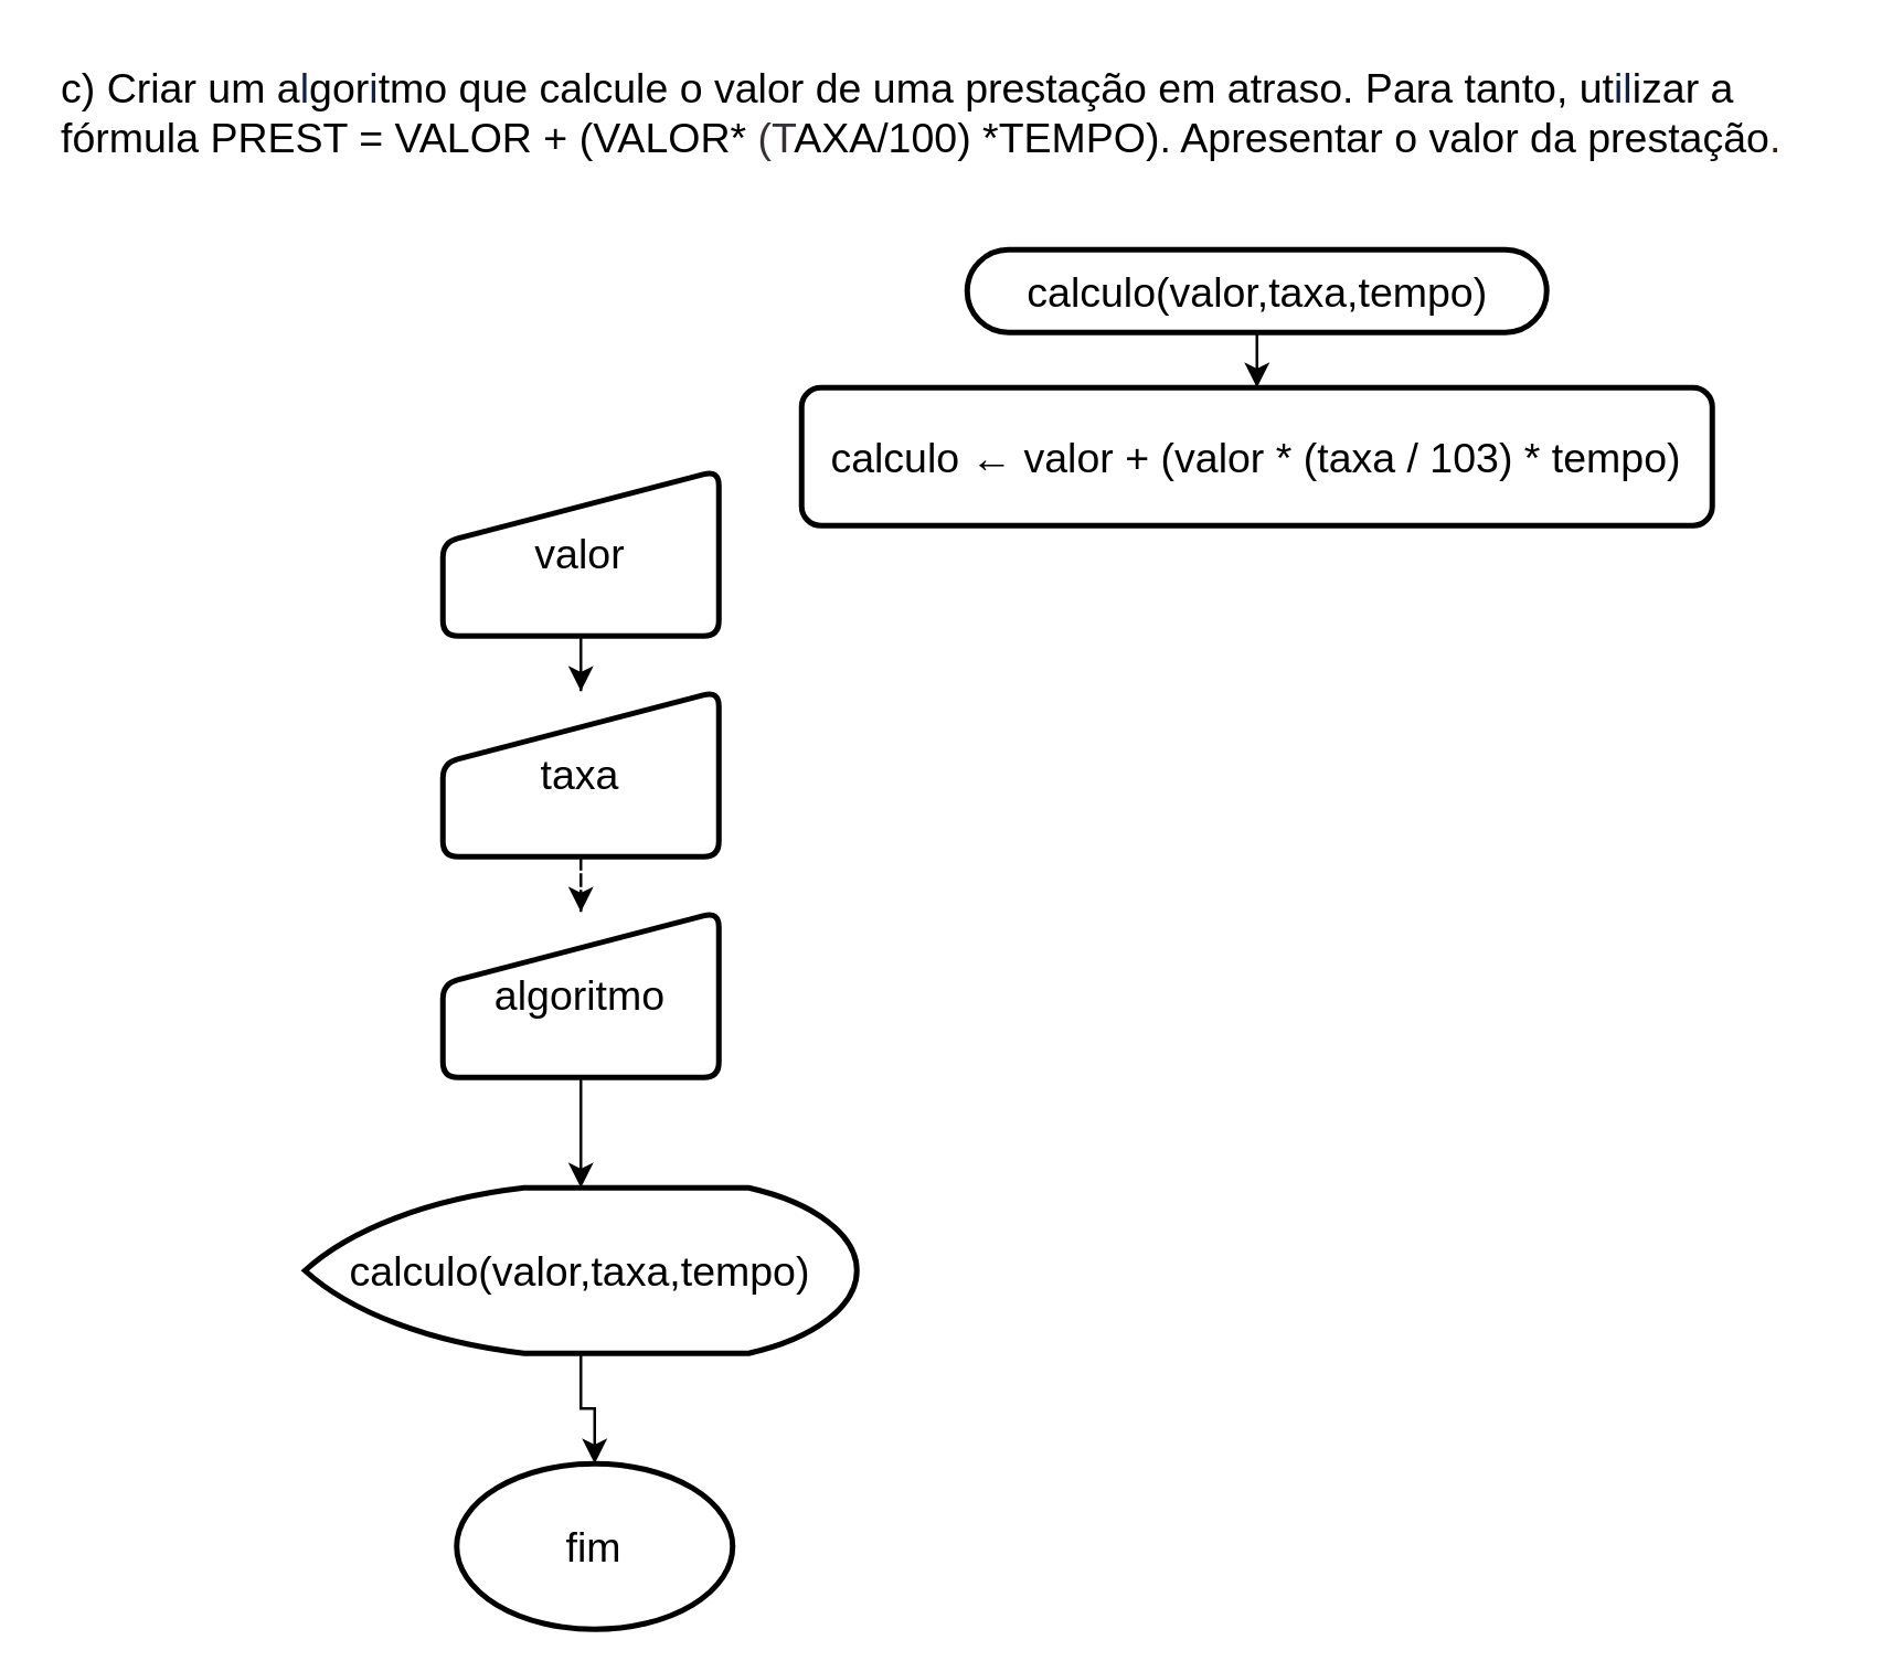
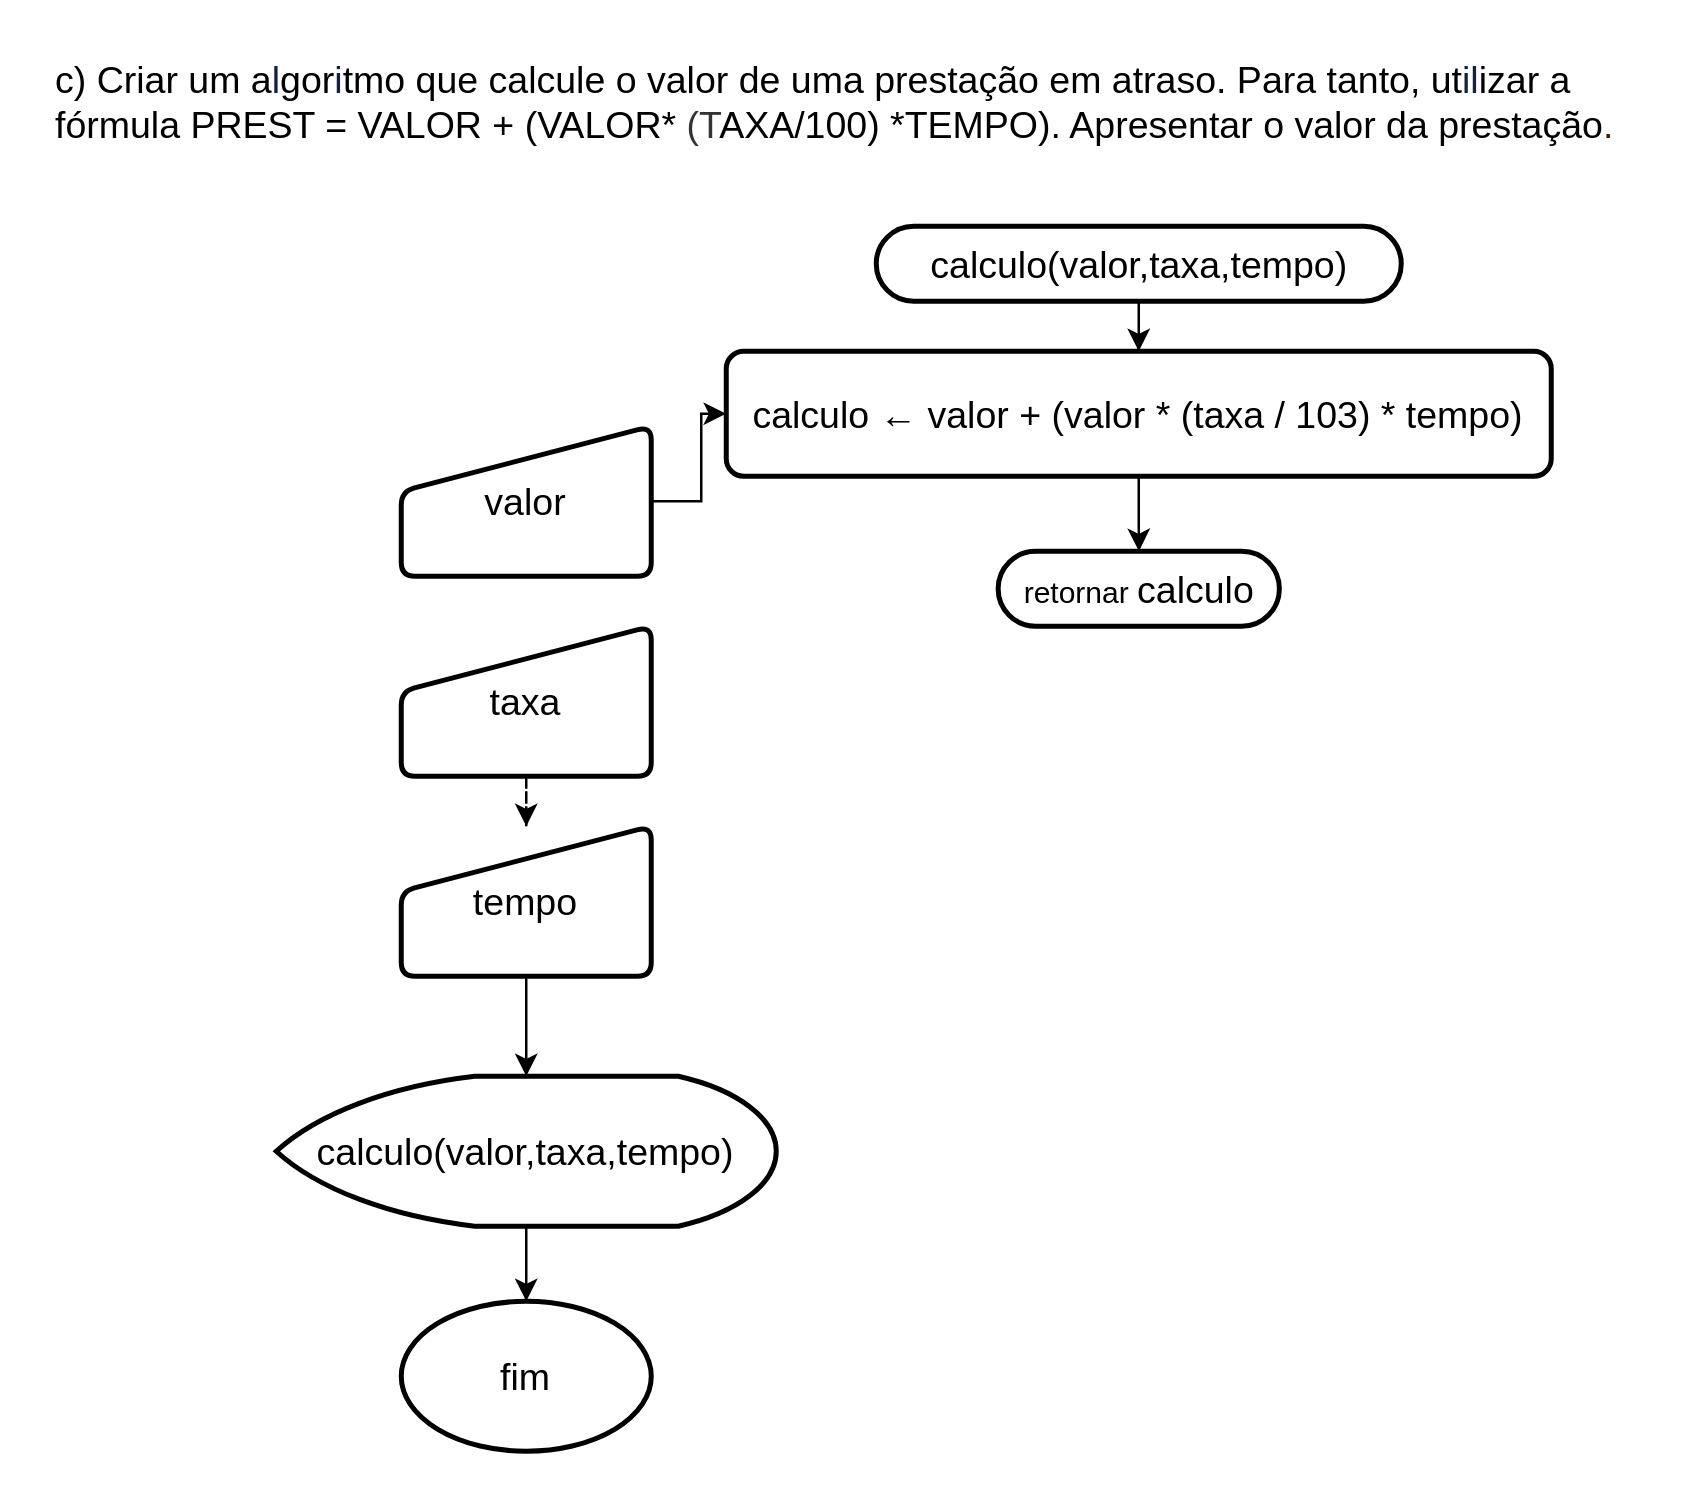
  <mxCell id="0" />
  <mxCell id="1" parent="0" />
  <mxCell id="2" value="&lt;div style=&quot;&quot;&gt;&lt;span style=&quot;background-color: initial;&quot; class=&quot;fontstyle0&quot;&gt;c) Criar um a&lt;/span&gt;&lt;span style=&quot;background-color: initial; color: rgb(16, 32, 70);&quot; class=&quot;fontstyle0&quot;&gt;l&lt;/span&gt;&lt;span style=&quot;background-color: initial;&quot; class=&quot;fontstyle0&quot;&gt;gor&lt;/span&gt;&lt;span style=&quot;background-color: initial; color: rgb(16, 32, 70);&quot; class=&quot;fontstyle0&quot;&gt;i&lt;/span&gt;&lt;span style=&quot;background-color: initial;&quot; class=&quot;fontstyle0&quot;&gt;tmo que calcule o valor de uma prestação em atraso. Para tanto, ut&lt;/span&gt;&lt;span style=&quot;background-color: initial; color: rgb(16, 32, 70);&quot; class=&quot;fontstyle0&quot;&gt;il&lt;/span&gt;&lt;span style=&quot;background-color: initial;&quot; class=&quot;fontstyle0&quot;&gt;izar a&lt;/span&gt;&lt;/div&gt;&lt;span class=&quot;fontstyle0&quot; style=&quot;font-size: 15px;&quot;&gt;fórmula PREST = VALOR +&amp;nbsp;&lt;/span&gt;&lt;span class=&quot;fontstyle0&quot; style=&quot;font-size: 15px;&quot;&gt;(VALOR*&amp;nbsp;&lt;/span&gt;&lt;span style=&quot;color: rgb(53, 49, 53); font-size: 15px;&quot; class=&quot;fontstyle0&quot;&gt;(T&lt;/span&gt;&lt;span class=&quot;fontstyle0&quot; style=&quot;font-size: 15px;&quot;&gt;AXA/100) *&lt;/span&gt;&lt;span class=&quot;fontstyle0&quot; style=&quot;font-size: 15px;&quot;&gt;TEMPO). Apresentar o valor da prestação&lt;/span&gt;&lt;span style=&quot;color: rgb(62, 31, 13); font-size: 15px;&quot; class=&quot;fontstyle0&quot;&gt;.&lt;/span&gt; " style="text;html=1;align=left;verticalAlign=middle;resizable=0;points=[];autosize=1;strokeColor=none;fillColor=none;fontSize=15;" vertex="1" parent="1"><mxGeometry width="640" height="40" as="geometry" x="20" y="20" /></mxCell>
+ <mxCell id="3" value="" style="edgeStyle=orthogonalEdgeStyle;rounded=0;orthogonalLoop=1;jettySize=auto;html=1;" edge="1" parent="1" source="4" target="14"><mxGeometry relative="1" as="geometry" /></mxCell>
  <mxCell id="4" value="&lt;span style=&quot;&quot;&gt;calculo&lt;/span&gt;&amp;nbsp;← valor + (valor * (taxa / 103) * tempo)" style="rounded=1;whiteSpace=wrap;html=1;absoluteArcSize=1;arcSize=14;strokeWidth=2;fontSize=15;" vertex="1" parent="1"><mxGeometry x="290" y="140" width="330" height="50" as="geometry" /></mxCell>
- <mxCell id="5" value="fim" style="strokeWidth=2;html=1;shape=mxgraph.flowchart.start_1;whiteSpace=wrap;fontSize=15;" vertex="1" parent="1"><mxGeometry x="165" y="530" width="100" height="60" as="geometry" /></mxCell>
- <mxCell id="6" value="" style="edgeStyle=orthogonalEdgeStyle;rounded=0;orthogonalLoop=1;jettySize=auto;html=1;fontSize=15;" edge="1" parent="1" source="7" target="9"><mxGeometry relative="1" as="geometry" /></mxCell>
+ <mxCell id="5" value="fim" style="strokeWidth=2;html=1;shape=mxgraph.flowchart.start_1;whiteSpace=wrap;fontSize=15;" vertex="1" parent="1"><mxGeometry x="160" y="520" width="100" height="60" as="geometry" /></mxCell>
+ <mxCell id="6" value="" style="edgeStyle=orthogonalEdgeStyle;rounded=0;orthogonalLoop=1;jettySize=auto;html=1;fontSize=15;" edge="1" parent="1" source="7" target="4"><mxGeometry relative="1" as="geometry" /></mxCell>
  <mxCell id="7" value="valor" style="html=1;strokeWidth=2;shape=manualInput;whiteSpace=wrap;rounded=1;size=26;arcSize=11;fontSize=15;" vertex="1" parent="1"><mxGeometry x="160" y="170" width="100" height="60" as="geometry" /></mxCell>
  <mxCell id="8" value="" style="edgeStyle=orthogonalEdgeStyle;rounded=0;orthogonalLoop=1;jettySize=auto;html=1;fontSize=15;dashed=1;" edge="1" parent="1" source="9" target="11"><mxGeometry relative="1" as="geometry" /></mxCell>
  <mxCell id="9" value="taxa" style="html=1;strokeWidth=2;shape=manualInput;whiteSpace=wrap;rounded=1;size=26;arcSize=11;fontSize=15;" vertex="1" parent="1"><mxGeometry x="160" y="250" width="100" height="60" as="geometry" /></mxCell>
  <mxCell id="10" value="" style="edgeStyle=orthogonalEdgeStyle;rounded=0;orthogonalLoop=1;jettySize=auto;html=1;" edge="1" parent="1" source="11" target="16"><mxGeometry relative="1" as="geometry" /></mxCell>
- <mxCell id="11" value="algoritmo" style="html=1;strokeWidth=2;shape=manualInput;whiteSpace=wrap;rounded=1;size=26;arcSize=11;fontSize=15;" vertex="1" parent="1"><mxGeometry x="160" y="330" width="100" height="60" as="geometry" /></mxCell>
+ <mxCell id="11" value="tempo" style="html=1;strokeWidth=2;shape=manualInput;whiteSpace=wrap;rounded=1;size=26;arcSize=11;fontSize=15;" vertex="1" parent="1"><mxGeometry x="160" y="330" width="100" height="60" as="geometry" /></mxCell>
  <mxCell id="12" value="" style="edgeStyle=orthogonalEdgeStyle;rounded=0;orthogonalLoop=1;jettySize=auto;html=1;fontFamily=Helvetica;fontSize=12;fontColor=default;" edge="1" parent="1" source="13" target="4"><mxGeometry relative="1" as="geometry" /></mxCell>
  <mxCell id="13" value="&lt;span style=&quot;font-size: 15px;&quot;&gt;calculo(valor,taxa,tempo)&lt;/span&gt;" style="html=1;dashed=0;whitespace=wrap;shape=mxgraph.dfd.start;fontFamily=Helvetica;fontSize=12;fontColor=default;strokeColor=default;strokeWidth=2;fillColor=default;" vertex="1" parent="1"><mxGeometry x="350" y="90" width="210" height="30" as="geometry" /></mxCell>
+ <mxCell id="14" value="retornar&amp;nbsp;&lt;span style=&quot;font-size: 15px;&quot;&gt;calculo&lt;/span&gt;" style="html=1;dashed=0;whitespace=wrap;shape=mxgraph.dfd.start;fontFamily=Helvetica;fontSize=12;fontColor=default;strokeColor=default;strokeWidth=2;fillColor=default;" vertex="1" parent="1"><mxGeometry x="398.75" y="220" width="112.5" height="30" as="geometry" /></mxCell>
  <mxCell id="15" value="" style="edgeStyle=orthogonalEdgeStyle;rounded=0;orthogonalLoop=1;jettySize=auto;html=1;" edge="1" parent="1" source="16" target="5"><mxGeometry relative="1" as="geometry" /></mxCell>
  <mxCell id="16" value="calculo(valor,taxa,tempo)" style="strokeWidth=2;html=1;shape=mxgraph.flowchart.display;whiteSpace=wrap;fontSize=15;" vertex="1" parent="1"><mxGeometry x="110" y="430" width="200" height="60" as="geometry" /></mxCell>
